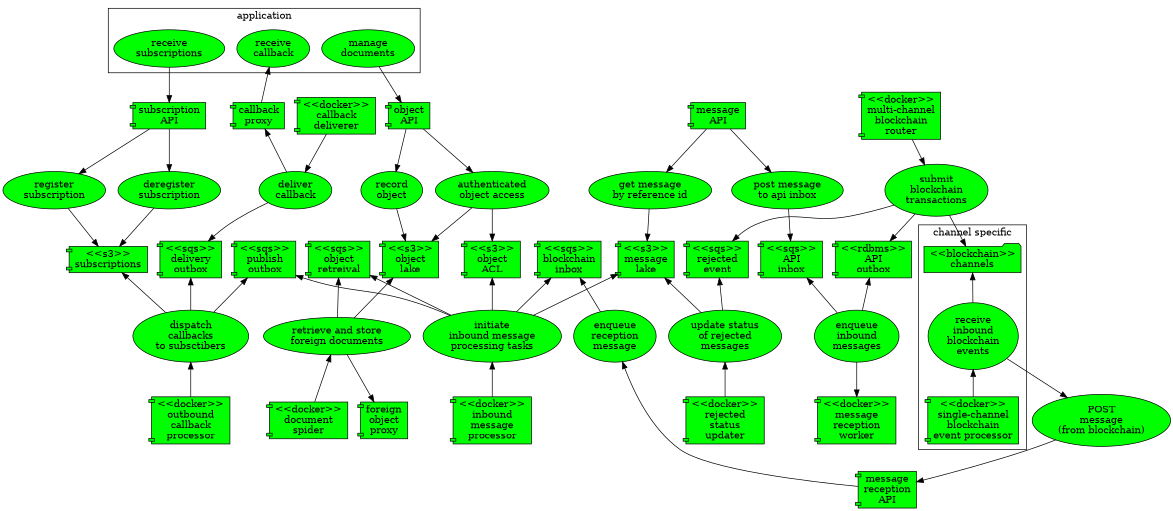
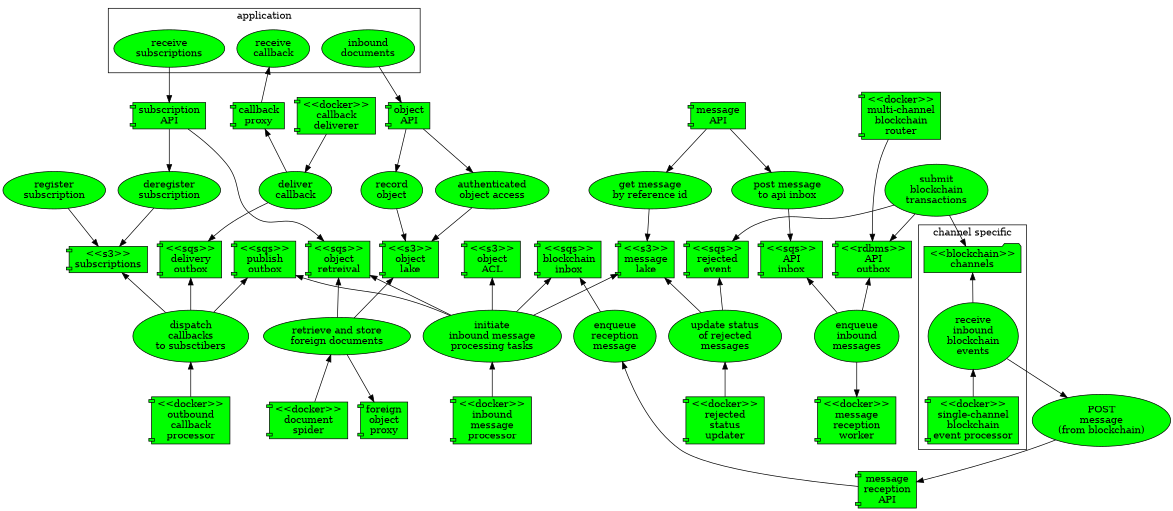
  digraph {
    node [fillcolor=green shape=component style=filled]
-   n1 [label="manage\ndocuments" shape=ellipse]
+   n1 [label="inbound\ndocuments" shape=ellipse]
    n2 [label="receive\nsubscriptions" shape=ellipse]
    n3 [label="receive\ncallback" shape=ellipse]
    n4 [label="<<blockchain>>\nchannels" shape=folder]
    n5 [label="<<docker>>\nsingle-channel\nblockchain\nevent processor"]
    n6 [label="receive\ninbound\nblockchain\nevents" shape=ellipse]
    n7 [label="object\nAPI"]
    n8 [label="subscription\nAPI"]
    n9 [label="callback\nproxy"]
    n10 [label="POST\nmessage\n(from blockchain)" shape=ellipse]
    n11 [label="authenticated\nobject access" shape=ellipse]
    n12 [label="record\nobject" shape=ellipse]
    n13 [label="register\nsubscription" shape=ellipse]
    n14 [label="deregister\nsubscription" shape=ellipse]
    n15 [label="message\nAPI"]
    n16 [label="post message\nto api inbox" shape=ellipse]
    n17 [label="get message\nby reference id" shape=ellipse]
    n18 [label="deliver\ncallback" shape=ellipse]
    n19 [label="<<s3>>\nobject\nlake"]
    n20 [label="<<s3>>\nobject\nACL"]
    n21 [label="<<s3>>\nsubscriptions"]
    n22 [label="<<sqs>>\nAPI\ninbox"]
    n23 [label="<<s3>>\nmessage\nlake"]
    n24 [label="<<rdbms>>\nAPI\noutbox"]
    n25 [label="enqueue\ninbound\nmessages" shape=ellipse]
    n26 [label="<<docker>>\nmessage\nreception\nworker"]
    n27 [label="<<sqs>>\nblockchain\ninbox"]
    n28 [label="initiate\ninbound message\nprocessing tasks" shape=ellipse]
    n29 [label="enqueue\nreception\nmessage" shape=ellipse]
    n30 [label="<<docker>>\ninbound\nmessage\nprocessor"]
    n31 [label="message\nreception\nAPI"]
    n32 [label="<<sqs>>\npublish\noutbox"]
    n33 [label="dispatch\ncallbacks\nto subsctibers" shape=ellipse]
    n34 [label="<<docker>>\noutbound\ncallback\nprocessor"]
    n35 [label="<<sqs>>\ndelivery\noutbox"]
    n36 [label="update status\nof rejected\nmessages" shape=ellipse]
    n37 [label="<<docker>>\nrejected\nstatus\nupdater"]
    n38 [label="retrieve and store\nforeign documents" shape=ellipse]
    n39 [label="foreign\nobject\nproxy"]
    n40 [label="<<docker>>\ndocument\nspider"]
    n41 [label="<<sqs>>\nobject\nretreival"]
    n42 [label="<<docker>>\nmulti-channel\nblockchain\nrouter"]
    n43 [label="submit\nblockchain\ntransactions" shape=ellipse]
    n44 [label="<<sqs>>\nrejected\nevent"]
    n45 [label="<<docker>>\ncallback\ndeliverer"]
    subgraph cluster_1 {
      label=application
      n1
      n2
      n3
    }
    subgraph cluster_2 {
      label="channel specific"
      n4
      n5
      n6
    }
    n1 -> n7
    n2 -> n8
    n3 -> n9 [dir=back]
    n4 -> n6 [dir=back]
    n6 -> n5 [dir=back]
    n6 -> n10
    n7 -> n11
    n7 -> n12
-   n8 -> n13
+   n8 -> n41
    n8 -> n14
    n9 -> n18 [dir=back]
    n10 -> n31
    n11 -> n19
-   n11 -> n20
    n12 -> n19
    n13 -> n21
    n14 -> n21
    n15 -> n16
    n15 -> n17
    n16 -> n22
    n17 -> n23
    n18 -> n35
    n19 -> n38 [dir=back]
    n20 -> n28 [dir=back]
    n21 -> n33 [dir=back]
    n22 -> n25 [dir=back]
    n23 -> n28 [dir=back]
    n23 -> n36 [dir=back]
    n24 -> n25 [dir=back]
    n25 -> n26
    n27 -> n28 [dir=back]
    n27 -> n29 [dir=back]
    n28 -> n30 [dir=back]
    n29 -> n31 [dir=back]
    n32 -> n28 [dir=back]
    n32 -> n33 [dir=back]
    n33 -> n34 [dir=back]
    n35 -> n33 [dir=back]
    n36 -> n37 [dir=back]
    n38 -> n39
    n38 -> n40 [dir=back]
    n41 -> n28 [dir=back]
    n41 -> n38 [dir=back]
-   n42 -> n43
+   n42 -> n24
    n43 -> n4
    n43 -> n24
    n43 -> n44
    n44 -> n36 [dir=back]
    n45 -> n18
  }
